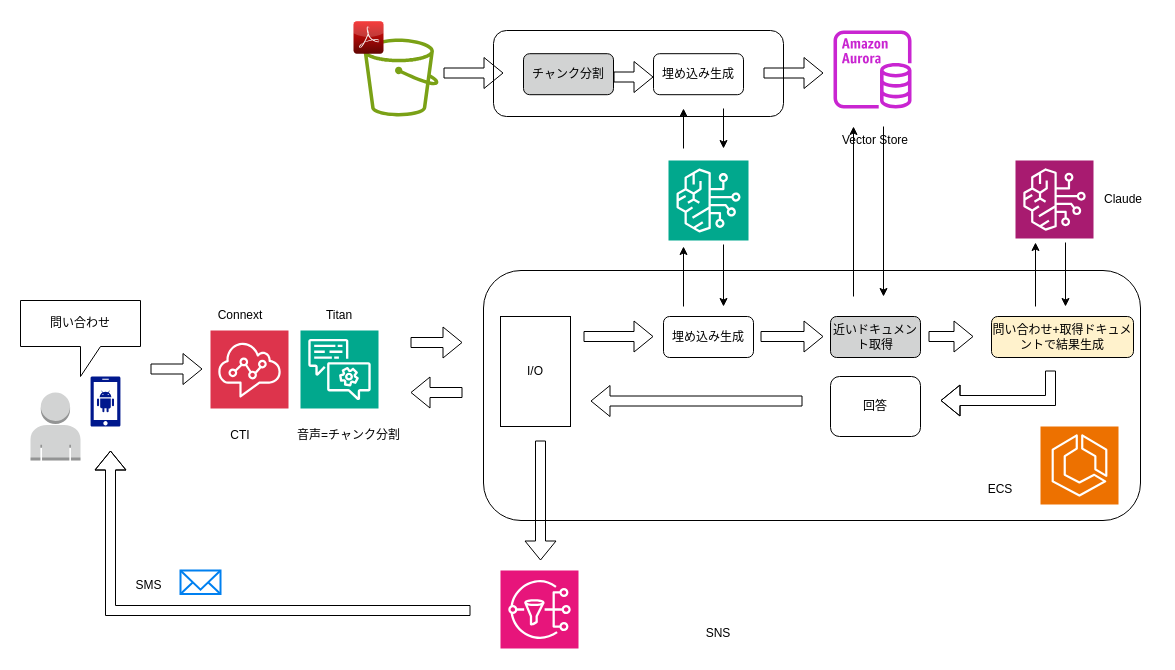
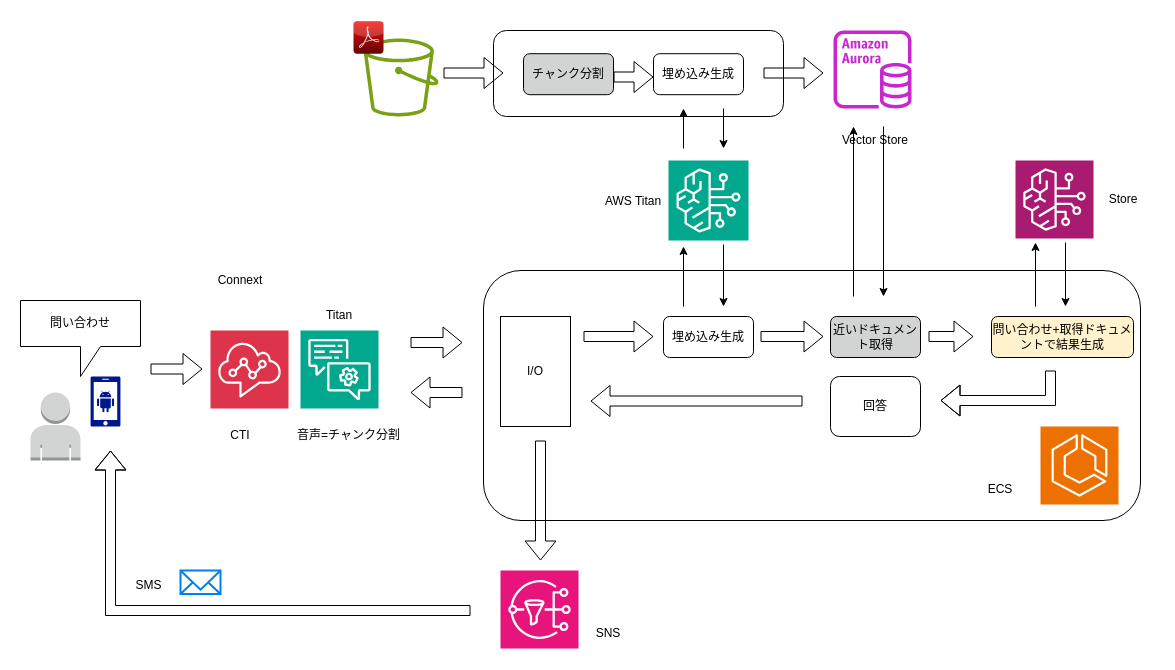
  <mxCell id="0" />
  <mxCell id="1" parent="0" />
  <mxCell id="2" value="" style="rounded=1;whiteSpace=wrap;html=1;" vertex="1" parent="1"><mxGeometry x="483" y="270" width="657" height="250" as="geometry" /></mxCell>
  <mxCell id="3" value="" style="rounded=1;whiteSpace=wrap;html=1;" parent="1" vertex="1"><mxGeometry x="493" y="30" width="290" height="86" as="geometry" /></mxCell>
  <mxCell id="4" value="チャンク分割" style="rounded=1;whiteSpace=wrap;html=1;fillColor=#d2d3d3;" parent="1" vertex="1"><mxGeometry x="523" y="53.2" width="90" height="41" as="geometry" /></mxCell>
  <mxCell id="5" value="" style="sketch=0;points=[[0,0,0],[0.25,0,0],[0.5,0,0],[0.75,0,0],[1,0,0],[0,1,0],[0.25,1,0],[0.5,1,0],[0.75,1,0],[1,1,0],[0,0.25,0],[0,0.5,0],[0,0.75,0],[1,0.25,0],[1,0.5,0],[1,0.75,0]];outlineConnect=0;fontColor=#232F3E;fillColor=#01A88D;strokeColor=#ffffff;dashed=0;verticalLabelPosition=bottom;verticalAlign=top;align=center;html=1;fontSize=12;fontStyle=0;aspect=fixed;shape=mxgraph.aws4.resourceIcon;resIcon=mxgraph.aws4.bedrock;" parent="1" vertex="1"><mxGeometry x="668" y="160" width="80" height="80" as="geometry" /></mxCell>
  <mxCell id="6" value="" style="sketch=0;points=[[0,0,0],[0.25,0,0],[0.5,0,0],[0.75,0,0],[1,0,0],[0,1,0],[0.25,1,0],[0.5,1,0],[0.75,1,0],[1,1,0],[0,0.25,0],[0,0.5,0],[0,0.75,0],[1,0.25,0],[1,0.5,0],[1,0.75,0]];outlineConnect=0;fontColor=#232F3E;fillColor=#A81B70;strokeColor=#ffffff;dashed=0;verticalLabelPosition=bottom;verticalAlign=top;align=center;html=1;fontSize=12;fontStyle=0;aspect=fixed;shape=mxgraph.aws4.resourceIcon;resIcon=mxgraph.aws4.bedrock;" parent="1" vertex="1"><mxGeometry x="1015" y="160" width="78" height="78" as="geometry" /></mxCell>
  <mxCell id="7" value="" style="sketch=0;outlineConnect=0;fontColor=#232F3E;gradientColor=none;fillColor=#7AA116;strokeColor=none;dashed=0;verticalLabelPosition=bottom;verticalAlign=top;align=center;html=1;fontSize=12;fontStyle=0;aspect=fixed;pointerEvents=1;shape=mxgraph.aws4.bucket;" parent="1" vertex="1"><mxGeometry x="363" y="38" width="75" height="78" as="geometry" /></mxCell>
  <mxCell id="8" value="" style="dashed=0;outlineConnect=0;html=1;align=center;labelPosition=center;verticalLabelPosition=bottom;verticalAlign=top;shape=mxgraph.webicons.adobe_pdf;fillColor=#F40C0C;gradientColor=#610603" parent="1" vertex="1"><mxGeometry x="353" y="20.8" width="30" height="32.4" as="geometry" /></mxCell>
+ <mxCell id="9" value="AWS Titan" style="text;html=1;align=center;verticalAlign=middle;whiteSpace=wrap;rounded=0;" parent="1" vertex="1"><mxGeometry x="603" y="186" width="60" height="30" as="geometry" /></mxCell>
  <mxCell id="10" value="" style="sketch=0;outlineConnect=0;fontColor=#232F3E;gradientColor=none;fillColor=#C925D1;strokeColor=none;dashed=0;verticalLabelPosition=bottom;verticalAlign=top;align=center;html=1;fontSize=12;fontStyle=0;aspect=fixed;pointerEvents=1;shape=mxgraph.aws4.aurora_instance;" parent="1" vertex="1"><mxGeometry x="833" y="30" width="78" height="78" as="geometry" /></mxCell>
  <mxCell id="11" value="Vector Store" style="text;html=1;align=center;verticalAlign=middle;whiteSpace=wrap;rounded=0;" parent="1" vertex="1"><mxGeometry x="833" y="125" width="84" height="30" as="geometry" /></mxCell>
  <mxCell id="12" value="埋め込み生成" style="rounded=1;whiteSpace=wrap;html=1;" parent="1" vertex="1"><mxGeometry x="653" y="53.2" width="90" height="41" as="geometry" /></mxCell>
  <mxCell id="13" value="" style="shape=flexArrow;endArrow=classic;html=1;rounded=0;" parent="1" edge="1"><mxGeometry width="50" height="50" relative="1" as="geometry"><mxPoint x="443" y="72.5" as="sourcePoint" /><mxPoint x="503" y="72.5" as="targetPoint" /></mxGeometry></mxCell>
  <mxCell id="14" value="" style="shape=flexArrow;endArrow=classic;html=1;rounded=0;" parent="1" edge="1"><mxGeometry width="50" height="50" relative="1" as="geometry"><mxPoint x="763" y="72.5" as="sourcePoint" /><mxPoint x="823" y="72.5" as="targetPoint" /></mxGeometry></mxCell>
  <mxCell id="15" value="" style="shape=flexArrow;endArrow=classic;html=1;rounded=0;" parent="1" edge="1"><mxGeometry width="50" height="50" relative="1" as="geometry"><mxPoint x="613" y="76.5" as="sourcePoint" /><mxPoint x="653" y="76.5" as="targetPoint" /></mxGeometry></mxCell>
  <mxCell id="16" value="" style="endArrow=classic;html=1;rounded=0;" parent="1" edge="1"><mxGeometry width="50" height="50" relative="1" as="geometry"><mxPoint x="683" y="148" as="sourcePoint" /><mxPoint x="683" y="108" as="targetPoint" /></mxGeometry></mxCell>
  <mxCell id="17" value="問い合わせ" style="shape=callout;whiteSpace=wrap;html=1;perimeter=calloutPerimeter;" parent="1" vertex="1"><mxGeometry x="20" y="300" width="120" height="76" as="geometry" /></mxCell>
  <mxCell id="18" value="埋め込み生成" style="rounded=1;whiteSpace=wrap;html=1;" parent="1" vertex="1"><mxGeometry x="663" y="316" width="90" height="41" as="geometry" /></mxCell>
  <mxCell id="19" value="" style="shape=flexArrow;endArrow=classic;html=1;rounded=0;" parent="1" edge="1"><mxGeometry width="50" height="50" relative="1" as="geometry"><mxPoint x="583" y="336" as="sourcePoint" /><mxPoint x="653" y="336" as="targetPoint" /></mxGeometry></mxCell>
  <mxCell id="20" value="" style="endArrow=classic;html=1;rounded=0;" parent="1" edge="1"><mxGeometry width="50" height="50" relative="1" as="geometry"><mxPoint x="683" y="306" as="sourcePoint" /><mxPoint x="683" y="246" as="targetPoint" /></mxGeometry></mxCell>
  <mxCell id="21" value="" style="endArrow=classic;html=1;rounded=0;exitX=0.25;exitY=1;exitDx=0;exitDy=0;" parent="1" edge="1"><mxGeometry width="50" height="50" relative="1" as="geometry"><mxPoint x="723" y="244" as="sourcePoint" /><mxPoint x="723" y="306" as="targetPoint" /></mxGeometry></mxCell>
  <mxCell id="22" value="近いドキュメント取得" style="rounded=1;whiteSpace=wrap;html=1;fillColor=#d2d3d3;" parent="1" vertex="1"><mxGeometry x="830" y="316" width="90" height="41" as="geometry" /></mxCell>
  <mxCell id="23" value="" style="shape=flexArrow;endArrow=classic;html=1;rounded=0;" parent="1" edge="1"><mxGeometry width="50" height="50" relative="1" as="geometry"><mxPoint x="760" y="336" as="sourcePoint" /><mxPoint x="823" y="336" as="targetPoint" /></mxGeometry></mxCell>
  <mxCell id="24" value="" style="endArrow=classic;html=1;rounded=0;" parent="1" edge="1"><mxGeometry width="50" height="50" relative="1" as="geometry"><mxPoint x="853" y="296" as="sourcePoint" /><mxPoint x="853" y="126" as="targetPoint" /></mxGeometry></mxCell>
  <mxCell id="25" value="" style="endArrow=classic;html=1;rounded=0;" parent="1" edge="1"><mxGeometry width="50" height="50" relative="1" as="geometry"><mxPoint x="883" y="126" as="sourcePoint" /><mxPoint x="883" y="296" as="targetPoint" /></mxGeometry></mxCell>
- <mxCell id="26" value="Claude" style="text;html=1;align=center;verticalAlign=middle;whiteSpace=wrap;rounded=0;" parent="1" vertex="1"><mxGeometry x="1093" y="184" width="60" height="30" as="geometry" /></mxCell>
+ <mxCell id="26" value="Store" style="text;html=1;align=center;verticalAlign=middle;whiteSpace=wrap;rounded=0;" parent="1" vertex="1"><mxGeometry x="1093" y="184" width="60" height="30" as="geometry" /></mxCell>
  <mxCell id="27" value="問い合わせ+取得ドキュメントで結果生成" style="rounded=1;whiteSpace=wrap;html=1;fillColor=#fff2cc;" parent="1" vertex="1"><mxGeometry x="991" y="316" width="142" height="41" as="geometry" /></mxCell>
  <mxCell id="28" value="" style="shape=flexArrow;endArrow=classic;html=1;rounded=0;" parent="1" edge="1"><mxGeometry width="50" height="50" relative="1" as="geometry"><mxPoint x="928" y="336" as="sourcePoint" /><mxPoint x="973" y="336" as="targetPoint" /></mxGeometry></mxCell>
  <mxCell id="29" value="" style="endArrow=classic;html=1;rounded=0;" parent="1" edge="1"><mxGeometry width="50" height="50" relative="1" as="geometry"><mxPoint x="1035" y="306" as="sourcePoint" /><mxPoint x="1035" y="242" as="targetPoint" /></mxGeometry></mxCell>
  <mxCell id="30" value="" style="endArrow=classic;html=1;rounded=0;" parent="1" edge="1"><mxGeometry width="50" height="50" relative="1" as="geometry"><mxPoint x="1065" y="242" as="sourcePoint" /><mxPoint x="1065" y="306" as="targetPoint" /></mxGeometry></mxCell>
  <mxCell id="31" value="回答" style="rounded=1;whiteSpace=wrap;html=1;" parent="1" vertex="1"><mxGeometry x="830" y="376" width="90" height="60" as="geometry" /></mxCell>
  <mxCell id="32" value="" style="endArrow=classic;html=1;rounded=0;" parent="1" edge="1"><mxGeometry width="50" height="50" relative="1" as="geometry"><mxPoint x="723" y="108" as="sourcePoint" /><mxPoint x="723" y="148" as="targetPoint" /></mxGeometry></mxCell>
  <mxCell id="33" value="" style="sketch=0;points=[[0,0,0],[0.25,0,0],[0.5,0,0],[0.75,0,0],[1,0,0],[0,1,0],[0.25,1,0],[0.5,1,0],[0.75,1,0],[1,1,0],[0,0.25,0],[0,0.5,0],[0,0.75,0],[1,0.25,0],[1,0.5,0],[1,0.75,0]];outlineConnect=0;fontColor=#232F3E;fillColor=#DD344C;strokeColor=#ffffff;dashed=0;verticalLabelPosition=bottom;verticalAlign=top;align=center;html=1;fontSize=12;fontStyle=0;aspect=fixed;shape=mxgraph.aws4.resourceIcon;resIcon=mxgraph.aws4.connect;" vertex="1" parent="1"><mxGeometry x="210" y="330" width="78" height="78" as="geometry" /></mxCell>
  <mxCell id="34" value="" style="sketch=0;aspect=fixed;pointerEvents=1;shadow=0;dashed=0;html=1;strokeColor=none;labelPosition=center;verticalLabelPosition=bottom;verticalAlign=top;align=center;fillColor=#00188D;shape=mxgraph.mscae.enterprise.android_phone" vertex="1" parent="1"><mxGeometry x="90" y="376" width="30" height="50" as="geometry" /></mxCell>
  <mxCell id="35" value="" style="outlineConnect=0;dashed=0;verticalLabelPosition=bottom;verticalAlign=top;align=center;html=1;shape=mxgraph.aws3.user;fillColor=#D2D3D3;gradientColor=none;" vertex="1" parent="1"><mxGeometry x="30" y="392" width="50" height="68" as="geometry" /></mxCell>
  <mxCell id="36" value="" style="shape=flexArrow;endArrow=classic;html=1;rounded=0;" edge="1" parent="1"><mxGeometry width="50" height="50" relative="1" as="geometry"><mxPoint x="150" y="368.5" as="sourcePoint" /><mxPoint x="202" y="368.5" as="targetPoint" /></mxGeometry></mxCell>
  <mxCell id="37" value="" style="sketch=0;points=[[0,0,0],[0.25,0,0],[0.5,0,0],[0.75,0,0],[1,0,0],[0,1,0],[0.25,1,0],[0.5,1,0],[0.75,1,0],[1,1,0],[0,0.25,0],[0,0.5,0],[0,0.75,0],[1,0.25,0],[1,0.5,0],[1,0.75,0]];outlineConnect=0;fontColor=#232F3E;fillColor=#01A88D;strokeColor=#ffffff;dashed=0;verticalLabelPosition=bottom;verticalAlign=top;align=center;html=1;fontSize=12;fontStyle=0;aspect=fixed;shape=mxgraph.aws4.resourceIcon;resIcon=mxgraph.aws4.lex;" vertex="1" parent="1"><mxGeometry x="300" y="330" width="78" height="78" as="geometry" /></mxCell>
  <mxCell id="38" value="" style="shape=flexArrow;endArrow=classic;html=1;rounded=0;" edge="1" parent="1"><mxGeometry width="50" height="50" relative="1" as="geometry"><mxPoint x="410" y="342" as="sourcePoint" /><mxPoint x="462" y="342" as="targetPoint" /></mxGeometry></mxCell>
  <mxCell id="39" value="" style="shape=flexArrow;endArrow=classic;html=1;rounded=0;" edge="1" parent="1"><mxGeometry width="50" height="50" relative="1" as="geometry"><mxPoint x="462" y="392" as="sourcePoint" /><mxPoint x="410" y="392" as="targetPoint" /></mxGeometry></mxCell>
  <mxCell id="40" value="I/O" style="whiteSpace=wrap;html=1;rounded=0;" vertex="1" parent="1"><mxGeometry x="500" y="316" width="70" height="110" as="geometry" /></mxCell>
  <mxCell id="41" value="CTI" style="text;html=1;align=center;verticalAlign=middle;whiteSpace=wrap;rounded=0;" vertex="1" parent="1"><mxGeometry x="210" y="420" width="60" height="30" as="geometry" /></mxCell>
  <mxCell id="42" value="音声=チャンク分割" style="text;html=1;align=center;verticalAlign=middle;whiteSpace=wrap;rounded=0;" vertex="1" parent="1"><mxGeometry x="290" y="420" width="117" height="30" as="geometry" /></mxCell>
  <mxCell id="43" value="" style="sketch=0;points=[[0,0,0],[0.25,0,0],[0.5,0,0],[0.75,0,0],[1,0,0],[0,1,0],[0.25,1,0],[0.5,1,0],[0.75,1,0],[1,1,0],[0,0.25,0],[0,0.5,0],[0,0.75,0],[1,0.25,0],[1,0.5,0],[1,0.75,0]];outlineConnect=0;fontColor=#232F3E;fillColor=#E7157B;strokeColor=#ffffff;dashed=0;verticalLabelPosition=bottom;verticalAlign=top;align=center;html=1;fontSize=12;fontStyle=0;aspect=fixed;shape=mxgraph.aws4.resourceIcon;resIcon=mxgraph.aws4.sns;" vertex="1" parent="1"><mxGeometry x="500" y="570" width="78" height="78" as="geometry" /></mxCell>
  <mxCell id="44" value="" style="shape=flexArrow;endArrow=classic;html=1;rounded=0;" edge="1" parent="1"><mxGeometry width="50" height="50" relative="1" as="geometry"><mxPoint x="540" y="440" as="sourcePoint" /><mxPoint x="540" y="560" as="targetPoint" /></mxGeometry></mxCell>
  <mxCell id="45" value="" style="shape=flexArrow;endArrow=classic;html=1;rounded=0;" edge="1" parent="1"><mxGeometry width="50" height="50" relative="1" as="geometry"><mxPoint x="470" y="610" as="sourcePoint" /><mxPoint x="110" y="450" as="targetPoint" /><Array as="points"><mxPoint x="110" y="610" /></Array></mxGeometry></mxCell>
  <mxCell id="46" value="SMS" style="text;html=1;align=center;verticalAlign=middle;whiteSpace=wrap;rounded=0;" vertex="1" parent="1"><mxGeometry x="90" y="570" width="117" height="30" as="geometry" /></mxCell>
  <mxCell id="47" value="" style="sketch=0;points=[[0,0,0],[0.25,0,0],[0.5,0,0],[0.75,0,0],[1,0,0],[0,1,0],[0.25,1,0],[0.5,1,0],[0.75,1,0],[1,1,0],[0,0.25,0],[0,0.5,0],[0,0.75,0],[1,0.25,0],[1,0.5,0],[1,0.75,0]];outlineConnect=0;fontColor=#232F3E;fillColor=#ED7100;strokeColor=#ffffff;dashed=0;verticalLabelPosition=bottom;verticalAlign=top;align=center;html=1;fontSize=12;fontStyle=0;aspect=fixed;shape=mxgraph.aws4.resourceIcon;resIcon=mxgraph.aws4.ecs;" vertex="1" parent="1"><mxGeometry x="1040" y="426" width="78" height="78" as="geometry" /></mxCell>
  <mxCell id="48" value="" style="shape=flexArrow;endArrow=classic;html=1;rounded=0;" edge="1" parent="1"><mxGeometry width="50" height="50" relative="1" as="geometry"><mxPoint x="1050" y="370" as="sourcePoint" /><mxPoint x="940" y="400" as="targetPoint" /><Array as="points"><mxPoint x="1050" y="400" /></Array></mxGeometry></mxCell>
  <mxCell id="49" value="" style="shape=flexArrow;endArrow=classic;html=1;rounded=0;entryX=0.239;entryY=0.52;entryDx=0;entryDy=0;entryPerimeter=0;" edge="1" parent="1"><mxGeometry width="50" height="50" relative="1" as="geometry"><mxPoint x="802" y="400.5" as="sourcePoint" /><mxPoint x="590.003" y="400.5" as="targetPoint" /></mxGeometry></mxCell>
- <mxCell id="50" value="Connext" style="text;html=1;align=center;verticalAlign=middle;whiteSpace=wrap;rounded=0;" vertex="1" parent="1"><mxGeometry x="210" y="300" width="60" height="30" as="geometry" /></mxCell>
+ <mxCell id="50" value="Connext" style="text;html=1;align=center;verticalAlign=middle;whiteSpace=wrap;rounded=0;" vertex="1" parent="1"><mxGeometry x="210" y="265" width="60" height="30" as="geometry" /></mxCell>
  <mxCell id="51" value="Titan" style="text;html=1;align=center;verticalAlign=middle;whiteSpace=wrap;rounded=0;" vertex="1" parent="1"><mxGeometry x="309" y="300" width="60" height="30" as="geometry" /></mxCell>
  <mxCell id="52" value="ECS" style="text;html=1;align=center;verticalAlign=middle;whiteSpace=wrap;rounded=0;" vertex="1" parent="1"><mxGeometry x="970" y="474" width="60" height="30" as="geometry" /></mxCell>
- <mxCell id="53" value="SNS" style="text;html=1;align=center;verticalAlign=middle;whiteSpace=wrap;rounded=0;" vertex="1" parent="1"><mxGeometry x="688" y="618" width="60" height="30" as="geometry" /></mxCell>
+ <mxCell id="53" value="SNS" style="text;html=1;align=center;verticalAlign=middle;whiteSpace=wrap;rounded=0;" vertex="1" parent="1"><mxGeometry x="578" y="618" width="60" height="30" as="geometry" /></mxCell>
  <mxCell id="54" value="" style="html=1;verticalLabelPosition=bottom;align=center;labelBackgroundColor=#ffffff;verticalAlign=top;strokeWidth=2;strokeColor=#0080F0;shadow=0;dashed=0;shape=mxgraph.ios7.icons.mail;" vertex="1" parent="1"><mxGeometry x="180" y="570" width="40" height="23.5" as="geometry" /></mxCell>
